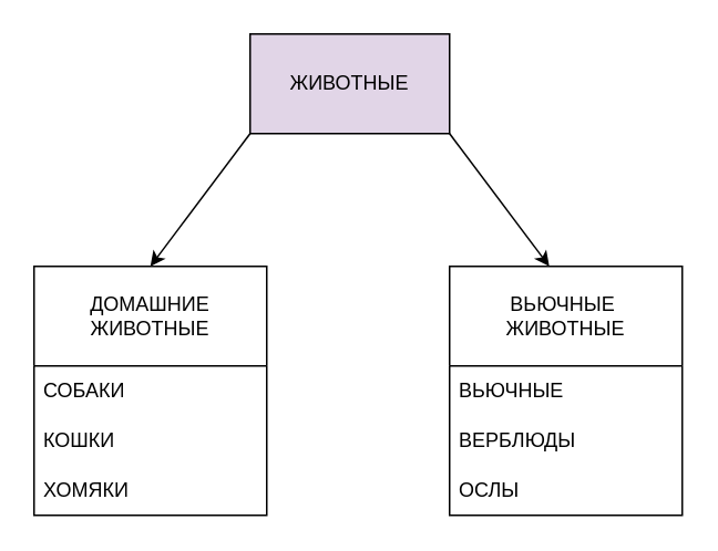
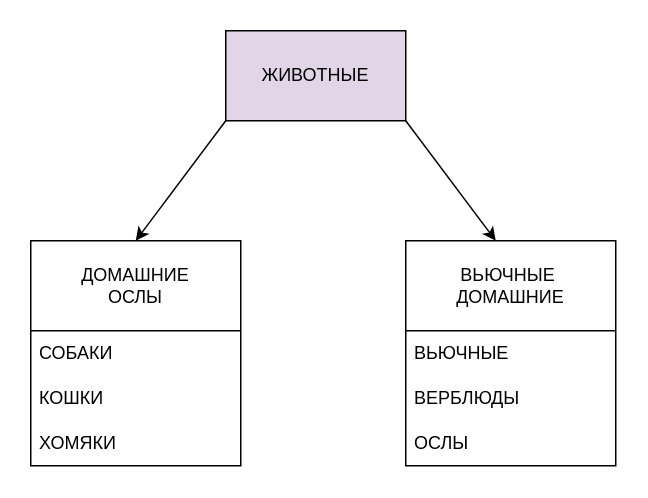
  <mxCell id="0" />
  <mxCell id="1" parent="0" />
  <mxCell id="2" value="ЖИВОТНЫЕ" style="rounded=0;whiteSpace=wrap;html=1;fillColor=#e1d5e7;" vertex="1" parent="1"><mxGeometry x="150" y="20" width="120" height="60" as="geometry" /></mxCell>
  <mxCell id="3" value="" style="endArrow=classic;html=1;rounded=0;entryX=0.5;entryY=0;entryDx=0;entryDy=0;" edge="1" parent="1"><mxGeometry width="50" height="50" relative="1" as="geometry"><mxPoint x="150" y="80" as="sourcePoint" /><mxPoint x="90" y="160" as="targetPoint" /><Array as="points" /></mxGeometry></mxCell>
  <mxCell id="4" value="" style="endArrow=classic;html=1;rounded=0;entryX=0.5;entryY=0;entryDx=0;entryDy=0;" edge="1" parent="1"><mxGeometry width="50" height="50" relative="1" as="geometry"><mxPoint x="270" y="80" as="sourcePoint" /><mxPoint x="330" y="160" as="targetPoint" /><Array as="points" /></mxGeometry></mxCell>
- <mxCell id="5" value="ДОМАШНИЕ&lt;div&gt;ЖИВОТНЫЕ&lt;/div&gt;" style="swimlane;fontStyle=0;childLayout=stackLayout;horizontal=1;startSize=60;horizontalStack=0;resizeParent=1;resizeParentMax=0;resizeLast=0;collapsible=1;marginBottom=0;whiteSpace=wrap;html=1;" vertex="1" parent="1"><mxGeometry x="20" y="160" width="140" height="150" as="geometry" /></mxCell>
+ <mxCell id="5" value="ДОМАШНИЕ&lt;div&gt;ОСЛЫ&lt;/div&gt;" style="swimlane;fontStyle=0;childLayout=stackLayout;horizontal=1;startSize=60;horizontalStack=0;resizeParent=1;resizeParentMax=0;resizeLast=0;collapsible=1;marginBottom=0;whiteSpace=wrap;html=1;" vertex="1" parent="1"><mxGeometry x="20" y="160" width="140" height="150" as="geometry" /></mxCell>
  <mxCell id="6" value="СОБАКИ" style="text;strokeColor=none;fillColor=none;align=left;verticalAlign=middle;spacingLeft=4;spacingRight=4;overflow=hidden;points=[[0,0.5],[1,0.5]];portConstraint=eastwest;rotatable=0;whiteSpace=wrap;html=1;" vertex="1" parent="5"><mxGeometry y="60" width="140" height="30" as="geometry" /></mxCell>
  <mxCell id="7" value="КОШКИ" style="text;strokeColor=none;fillColor=none;align=left;verticalAlign=middle;spacingLeft=4;spacingRight=4;overflow=hidden;points=[[0,0.5],[1,0.5]];portConstraint=eastwest;rotatable=0;whiteSpace=wrap;html=1;" vertex="1" parent="5"><mxGeometry y="90" width="140" height="30" as="geometry" /></mxCell>
  <mxCell id="8" value="ХОМЯКИ" style="text;strokeColor=none;fillColor=none;align=left;verticalAlign=middle;spacingLeft=4;spacingRight=4;overflow=hidden;points=[[0,0.5],[1,0.5]];portConstraint=eastwest;rotatable=0;whiteSpace=wrap;html=1;" vertex="1" parent="5"><mxGeometry y="120" width="140" height="30" as="geometry" /></mxCell>
- <mxCell id="9" value="ВЬЮЧНЫЕ&amp;nbsp;&lt;div&gt;ЖИВОТНЫЕ&lt;/div&gt;" style="swimlane;fontStyle=0;childLayout=stackLayout;horizontal=1;startSize=60;horizontalStack=0;resizeParent=1;resizeParentMax=0;resizeLast=0;collapsible=1;marginBottom=0;whiteSpace=wrap;html=1;" vertex="1" parent="1"><mxGeometry x="270" y="160" width="140" height="150" as="geometry" /></mxCell>
+ <mxCell id="9" value="ВЬЮЧНЫЕ&amp;nbsp;&lt;div&gt;ДОМАШНИЕ&lt;/div&gt;" style="swimlane;fontStyle=0;childLayout=stackLayout;horizontal=1;startSize=60;horizontalStack=0;resizeParent=1;resizeParentMax=0;resizeLast=0;collapsible=1;marginBottom=0;whiteSpace=wrap;html=1;" vertex="1" parent="1"><mxGeometry x="270" y="160" width="140" height="150" as="geometry" /></mxCell>
  <mxCell id="10" value="ВЬЮЧНЫЕ" style="text;strokeColor=none;fillColor=none;align=left;verticalAlign=middle;spacingLeft=4;spacingRight=4;overflow=hidden;points=[[0,0.5],[1,0.5]];portConstraint=eastwest;rotatable=0;whiteSpace=wrap;html=1;" vertex="1" parent="9"><mxGeometry y="60" width="140" height="30" as="geometry" /></mxCell>
  <mxCell id="11" value="ВЕРБЛЮДЫ" style="text;strokeColor=none;fillColor=none;align=left;verticalAlign=middle;spacingLeft=4;spacingRight=4;overflow=hidden;points=[[0,0.5],[1,0.5]];portConstraint=eastwest;rotatable=0;whiteSpace=wrap;html=1;" vertex="1" parent="9"><mxGeometry y="90" width="140" height="30" as="geometry" /></mxCell>
  <mxCell id="12" value="ОСЛЫ" style="text;strokeColor=none;fillColor=none;align=left;verticalAlign=middle;spacingLeft=4;spacingRight=4;overflow=hidden;points=[[0,0.5],[1,0.5]];portConstraint=eastwest;rotatable=0;whiteSpace=wrap;html=1;" vertex="1" parent="9"><mxGeometry y="120" width="140" height="30" as="geometry" /></mxCell>
